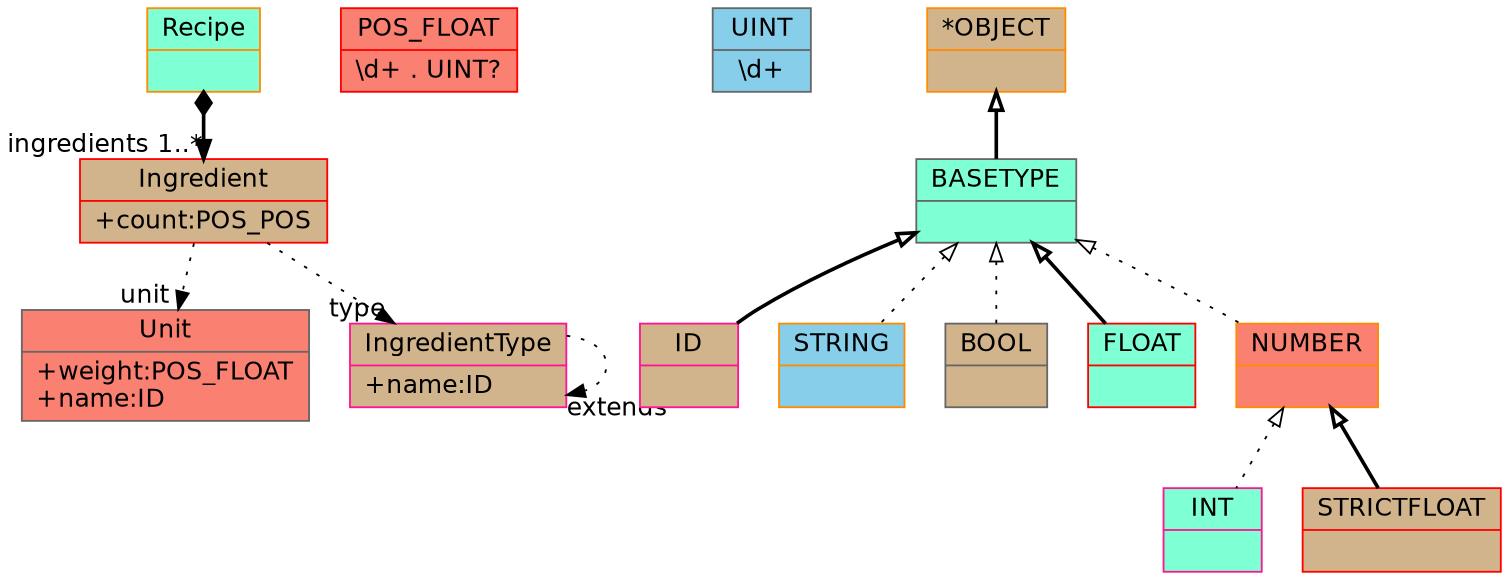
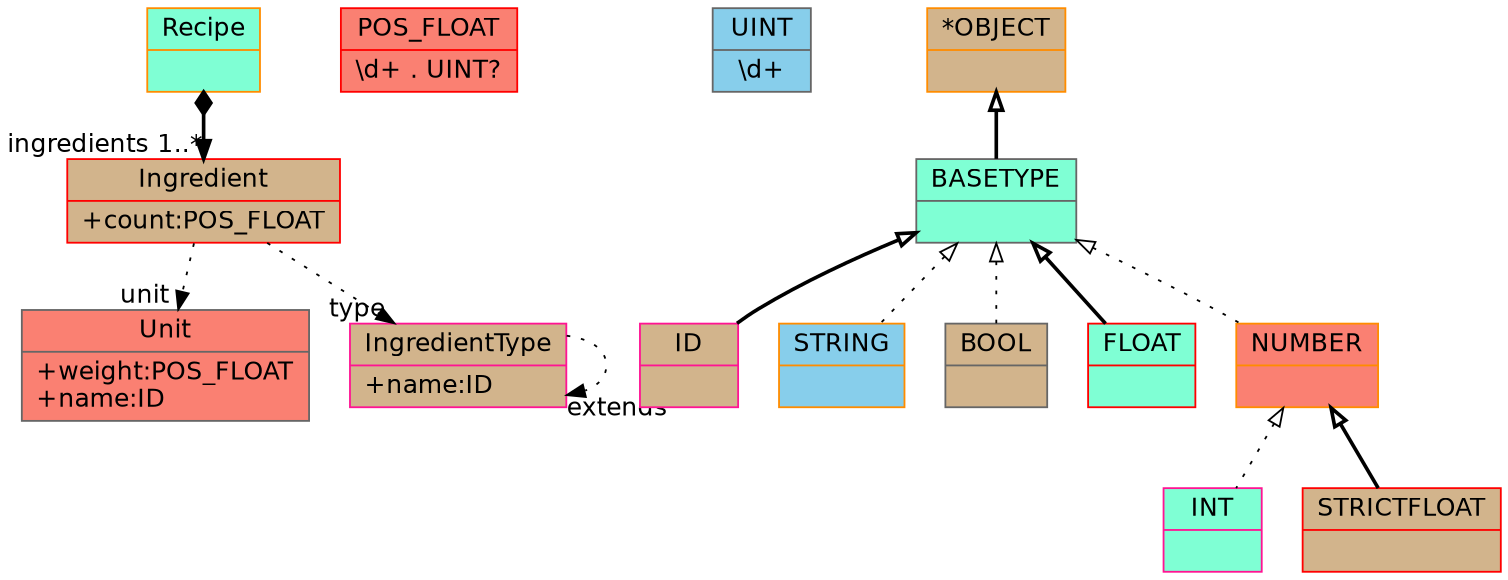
  digraph {
    fontname="DejaVu Sans"
    fontsize=8
    nodesep=0.3
    node [color=darkorange fillcolor=tan fontname="DejaVu Sans" shape=record style=filled]
    edge [arrowtail=empty dir=back fontname="DejaVu Sans" style=dotted]
    n1 [fillcolor=aquamarine label="{Recipe|}"]
-   n2 [color=red label="{Ingredient|+count:POS_POS\l}"]
+   n2 [color=red label="{Ingredient|+count:POS_FLOAT\l}"]
    n3 [color=gray40 fillcolor=salmon label="{Unit|+weight:POS_FLOAT\l+name:ID\l}"]
    n4 [color=deeppink label="{IngredientType|+name:ID\l}"]
    n5 [color=red fillcolor=salmon label="{POS_FLOAT|\\d+ . UINT\?}"]
    n6 [color=gray40 fillcolor=skyblue label="{UINT|\\d+}"]
    n7 [color=deeppink label="{ID|}"]
    n8 [fillcolor=skyblue label="{STRING|}"]
    n9 [color=gray40 label="{BOOL|}"]
    n10 [color=deeppink fillcolor=aquamarine label="{INT|}"]
    n11 [color=red fillcolor=aquamarine label="{FLOAT|}"]
    n12 [color=red label="{STRICTFLOAT|}"]
    n13 [fillcolor=salmon label="{NUMBER|}"]
    n14 [color=gray40 fillcolor=aquamarine label="{BASETYPE|}"]
    n15 [label="{*OBJECT|}"]
    n1 -> n2 [arrowtail=diamond dir=both headlabel="ingredients 1..*" style=bold]
    n2 -> n3 [dir=black headlabel="unit "]
    n2 -> n4 [dir=black headlabel="type "]
    n4 -> n4 [dir=black headlabel="extends "]
    n13 -> n10
    n13 -> n12 [style=bold]
    n14 -> n7 [style=bold]
    n14 -> n8
    n14 -> n9
    n14 -> n11 [style=bold]
    n14 -> n13
    n15 -> n14 [style=bold]
  }
